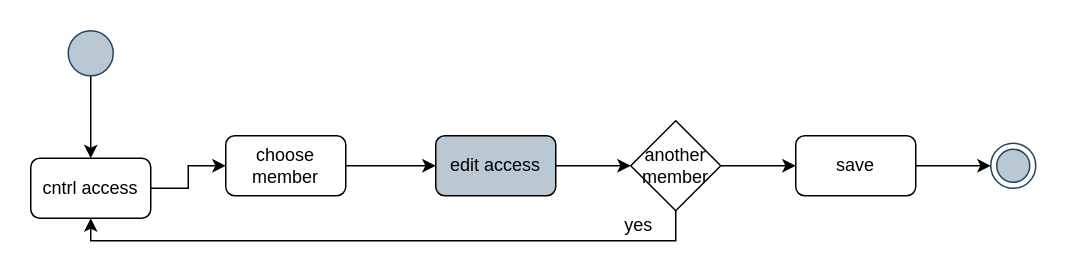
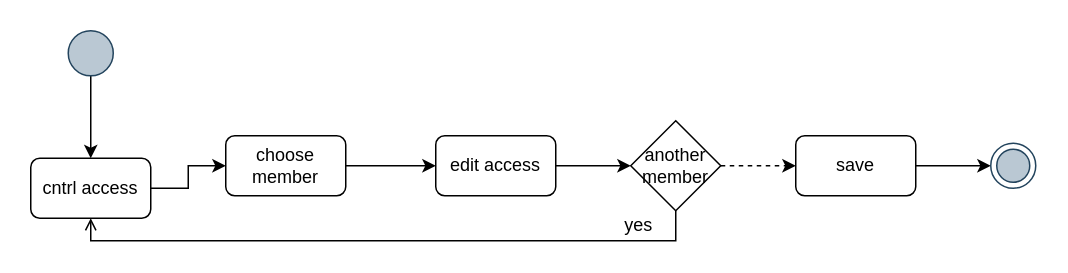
  <mxCell id="0" />
  <mxCell id="1" parent="0" />
  <mxCell id="2" style="edgeStyle=orthogonalEdgeStyle;rounded=0;orthogonalLoop=1;jettySize=auto;html=1;" edge="1" parent="1" source="3" target="5"><mxGeometry relative="1" as="geometry" /></mxCell>
  <mxCell id="3" value="" style="ellipse;whiteSpace=wrap;html=1;aspect=fixed;fillColor=#bac8d3;strokeColor=#23445d;" vertex="1" parent="1"><mxGeometry x="45" y="20" width="30" height="30" as="geometry" /></mxCell>
  <mxCell id="4" value="" style="edgeStyle=orthogonalEdgeStyle;rounded=0;orthogonalLoop=1;jettySize=auto;html=1;" edge="1" parent="1" source="5" target="7"><mxGeometry relative="1" as="geometry" /></mxCell>
  <mxCell id="5" value="cntrl access" style="rounded=1;whiteSpace=wrap;html=1;" vertex="1" parent="1"><mxGeometry x="20" y="105" width="80" height="40" as="geometry" /></mxCell>
  <mxCell id="6" value="" style="edgeStyle=orthogonalEdgeStyle;rounded=0;orthogonalLoop=1;jettySize=auto;html=1;" edge="1" parent="1" source="7" target="9"><mxGeometry relative="1" as="geometry" /></mxCell>
  <mxCell id="7" value="choose member" style="rounded=1;whiteSpace=wrap;html=1;" vertex="1" parent="1"><mxGeometry x="150" y="90" width="80" height="40" as="geometry" /></mxCell>
  <mxCell id="8" value="" style="edgeStyle=orthogonalEdgeStyle;rounded=0;orthogonalLoop=1;jettySize=auto;html=1;entryX=0;entryY=0.5;entryDx=0;entryDy=0;" edge="1" parent="1" source="9" target="12"><mxGeometry relative="1" as="geometry"><mxPoint x="500" y="110" as="targetPoint" /></mxGeometry></mxCell>
- <mxCell id="9" value="edit access" style="rounded=1;whiteSpace=wrap;html=1;fillColor=#bac8d3;" vertex="1" parent="1"><mxGeometry x="290" y="90" width="80" height="40" as="geometry" /></mxCell>
- <mxCell id="10" style="edgeStyle=orthogonalEdgeStyle;rounded=0;orthogonalLoop=1;jettySize=auto;html=1;entryX=0.5;entryY=1;entryDx=0;entryDy=0;" edge="1" parent="1" source="12" target="5"><mxGeometry relative="1" as="geometry"><Array as="points"><mxPoint x="450" y="160" /><mxPoint x="60" y="160" /></Array></mxGeometry></mxCell>
- <mxCell id="11" style="edgeStyle=orthogonalEdgeStyle;rounded=0;orthogonalLoop=1;jettySize=auto;html=1;" edge="1" parent="1" source="12" target="15"><mxGeometry relative="1" as="geometry" /></mxCell>
+ <mxCell id="9" value="edit access" style="rounded=1;whiteSpace=wrap;html=1;" vertex="1" parent="1"><mxGeometry x="290" y="90" width="80" height="40" as="geometry" /></mxCell>
+ <mxCell id="10" style="edgeStyle=orthogonalEdgeStyle;rounded=0;orthogonalLoop=1;jettySize=auto;html=1;entryX=0.5;entryY=1;entryDx=0;entryDy=0;endArrow=open;" edge="1" parent="1" source="12" target="5"><mxGeometry relative="1" as="geometry"><Array as="points"><mxPoint x="450" y="160" /><mxPoint x="60" y="160" /></Array></mxGeometry></mxCell>
+ <mxCell id="11" style="edgeStyle=orthogonalEdgeStyle;rounded=0;orthogonalLoop=1;jettySize=auto;html=1;dashed=1;" edge="1" parent="1" source="12" target="15"><mxGeometry relative="1" as="geometry" /></mxCell>
  <mxCell id="12" value="another member" style="rhombus;whiteSpace=wrap;html=1;" vertex="1" parent="1"><mxGeometry x="420" y="80" width="60" height="60" as="geometry" /></mxCell>
  <mxCell id="13" value="yes" style="text;html=1;align=center;verticalAlign=middle;resizable=0;points=[];autosize=1;" vertex="1" parent="1"><mxGeometry x="410" y="140" width="30" height="20" as="geometry" /></mxCell>
  <mxCell id="14" style="edgeStyle=orthogonalEdgeStyle;rounded=0;orthogonalLoop=1;jettySize=auto;html=1;" edge="1" parent="1" source="15" target="16"><mxGeometry relative="1" as="geometry" /></mxCell>
  <mxCell id="15" value="save" style="rounded=1;whiteSpace=wrap;html=1;" vertex="1" parent="1"><mxGeometry x="530" y="90" width="80" height="40" as="geometry" /></mxCell>
  <mxCell id="16" value="" style="ellipse;html=1;shape=endState;fillColor=#bac8d3;strokeColor=#23445d;" vertex="1" parent="1"><mxGeometry x="660" y="95" width="30" height="30" as="geometry" /></mxCell>
